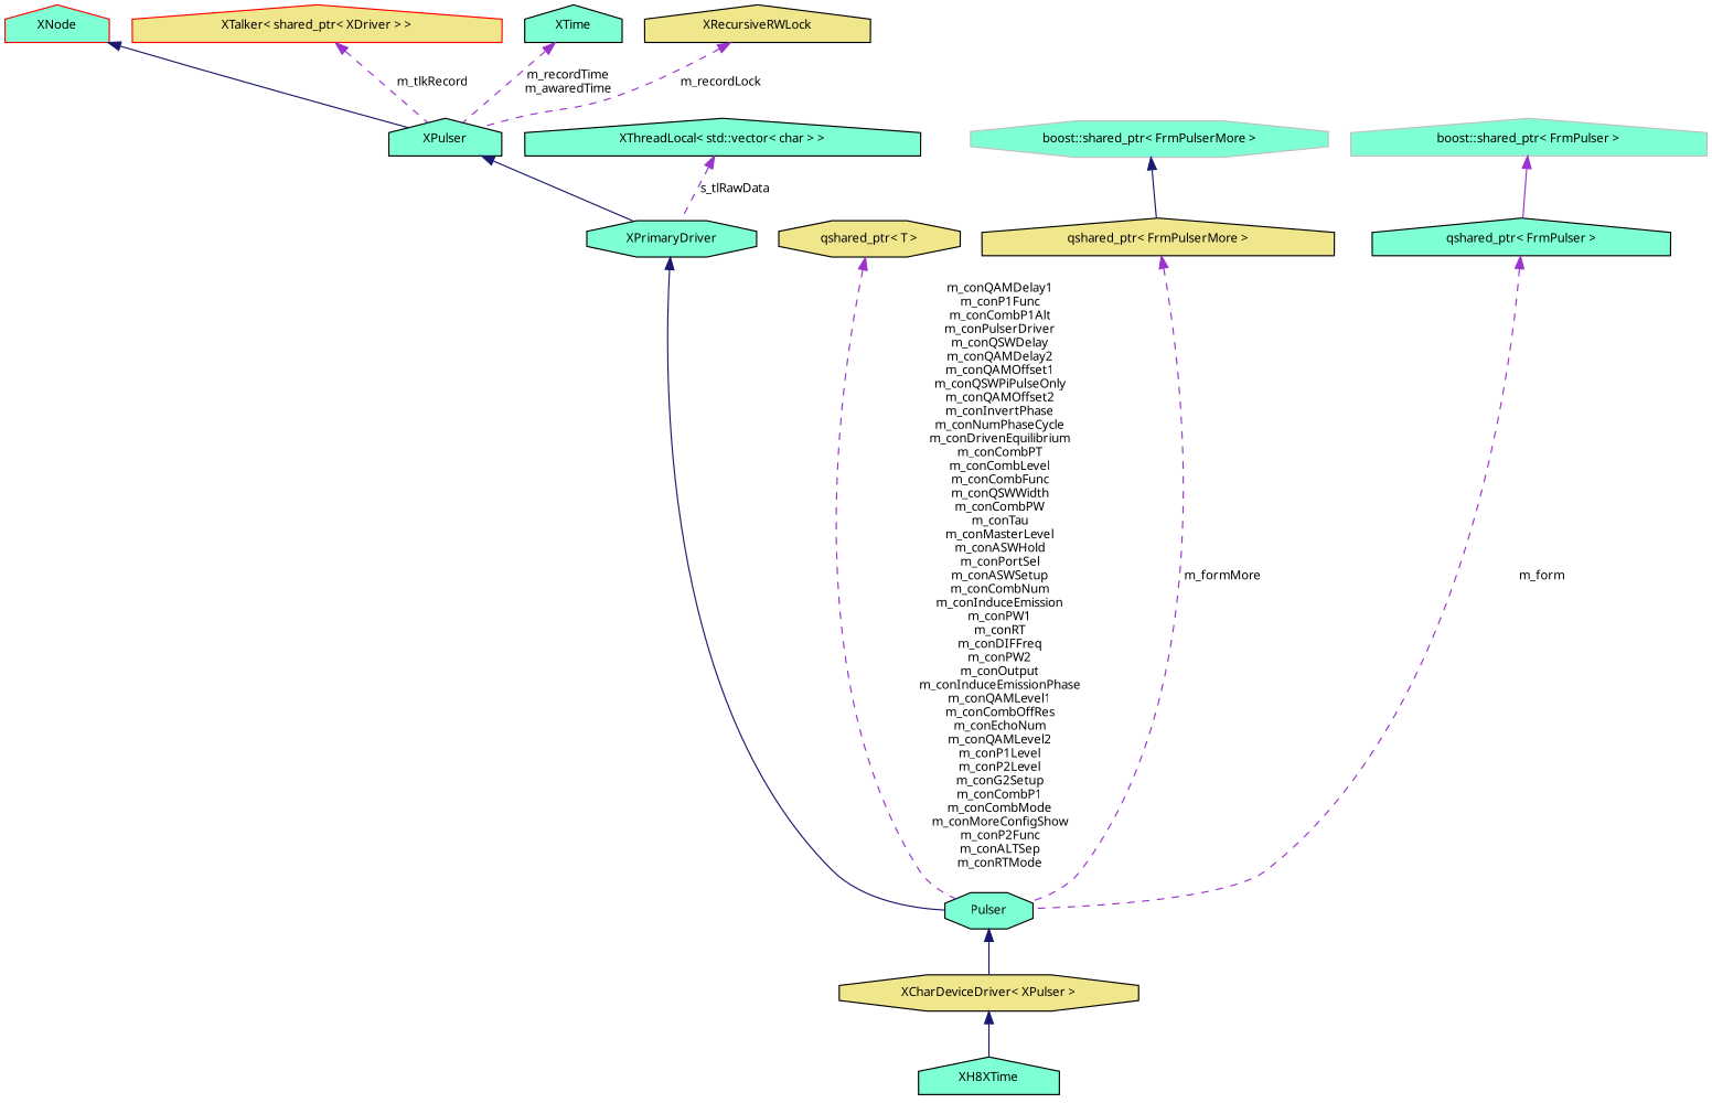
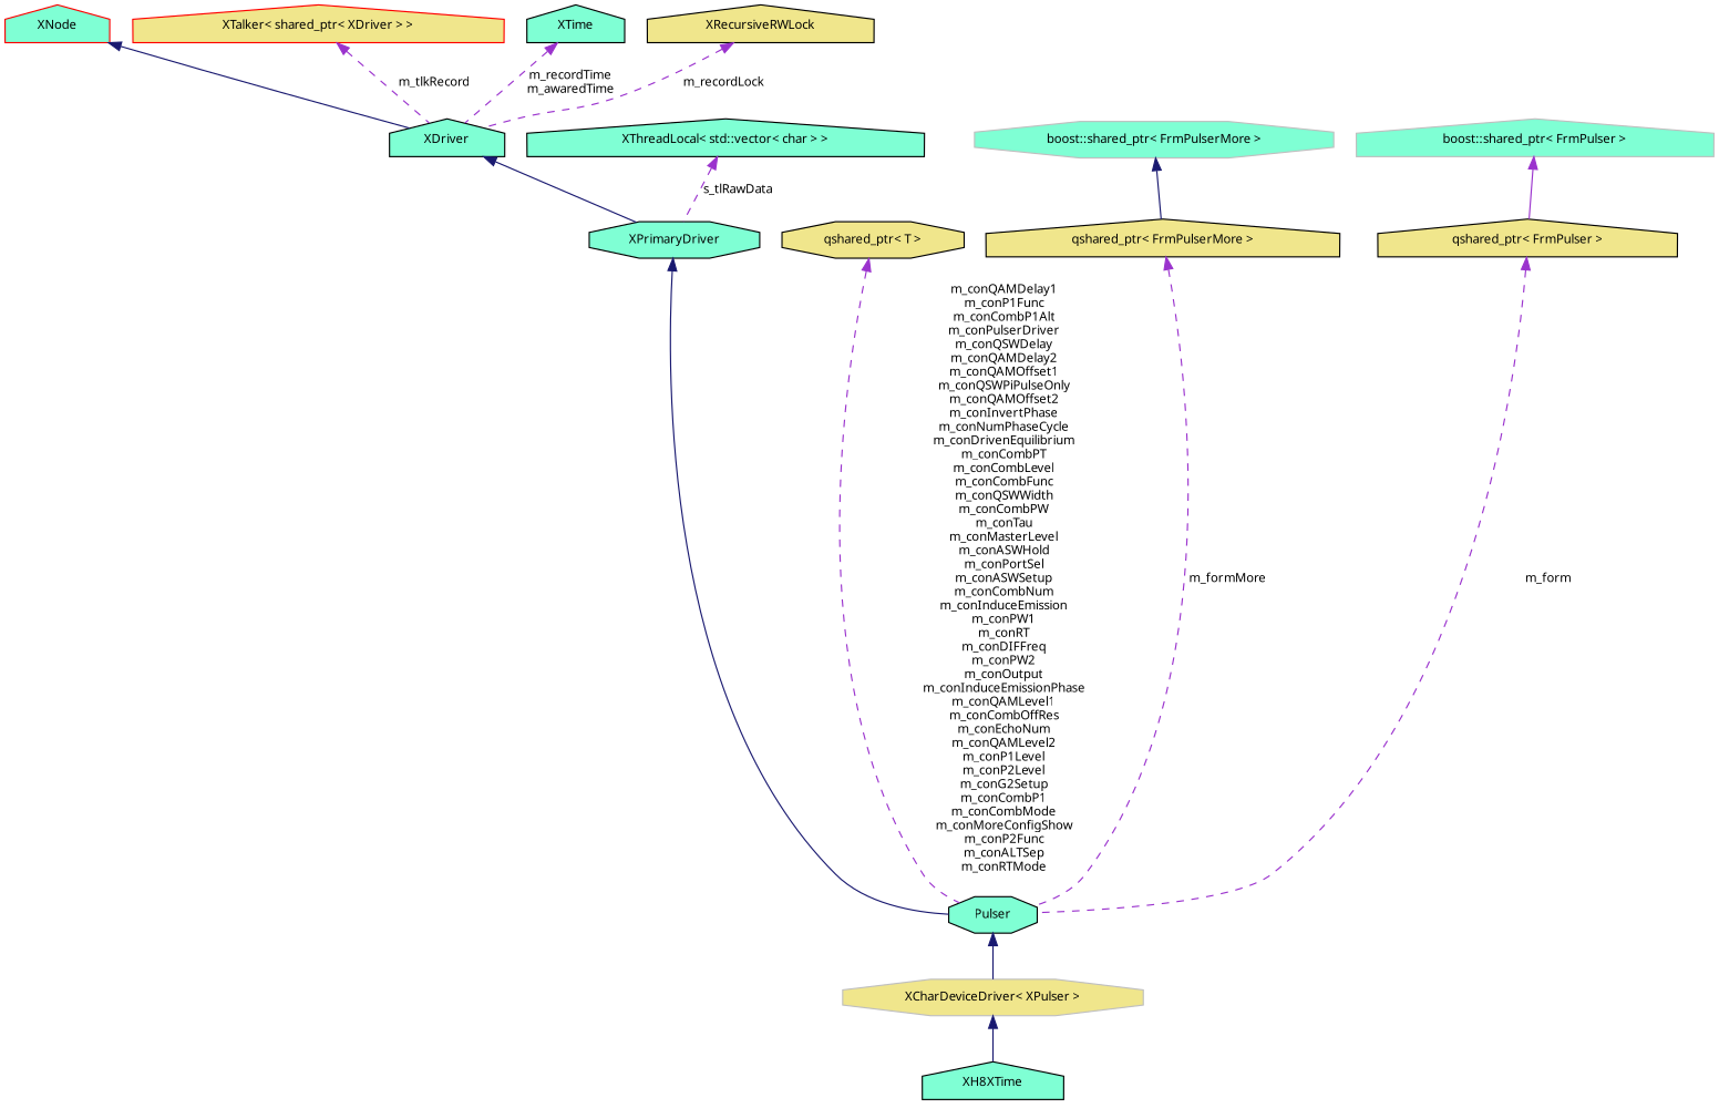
  digraph {
    node [color=black fillcolor=aquamarine fontname="FreeSans.ttf" fontsize=10 shape=house style=filled]
    edge [color=darkorchid3 dir=back fontname="FreeSans.ttf" fontsize=10 labelfontname="FreeSans.ttf" labelfontsize=10 style=solid]
    n1 [fontcolor=black height=0.2 label=XH8XTime width=0.4]
-   n2 [fillcolor=khaki height=0.2 label="XCharDeviceDriver\< XPulser \>" shape=octagon width=0.4]
+   n2 [color=grey75 fillcolor=khaki height=0.2 label="XCharDeviceDriver\< XPulser \>" shape=octagon width=0.4]
    n3 [height=0.2 label=Pulser shape=octagon width=0.4]
    n4 [height=0.2 label=XPrimaryDriver shape=octagon width=0.4]
-   n5 [height=0.2 label=XPulser width=0.4]
+   n5 [height=0.2 label=XDriver width=0.4]
    n6 [color=red height=0.2 label=XNode width=0.4]
    n7 [color=red fillcolor=khaki height=0.2 label="XTalker\< shared_ptr\< XDriver \> \>" width=0.4]
    n8 [height=0.2 label=XTime width=0.4]
    n9 [fillcolor=khaki height=0.2 label=XRecursiveRWLock width=0.4]
    n10 [height=0.2 label="XThreadLocal\< std::vector\< char \> \>" width=0.4]
    n11 [fillcolor=khaki height=0.2 label="qshared_ptr\< T \>" shape=octagon width=0.4]
    n12 [fillcolor=khaki height=0.2 label="qshared_ptr\< FrmPulserMore \>" width=0.4]
    n13 [color=grey75 height=0.2 label="boost::shared_ptr\< FrmPulserMore \>" shape=octagon width=0.4]
-   n14 [height=0.2 label="qshared_ptr\< FrmPulser \>" width=0.4]
+   n14 [fillcolor=khaki height=0.2 label="qshared_ptr\< FrmPulser \>" width=0.4]
    n15 [color=grey75 height=0.2 label="boost::shared_ptr\< FrmPulser \>" width=0.4]
    n2 -> n1 [color=midnightblue]
    n3 -> n2 [color=midnightblue]
    n4 -> n3 [color=midnightblue]
    n5 -> n4 [color=midnightblue]
    n6 -> n5 [color=midnightblue]
    n7 -> n5 [label=m_tlkRecord style=dashed]
    n8 -> n5 [label="m_recordTime\nm_awaredTime" style=dashed]
    n9 -> n5 [label=m_recordLock style=dashed]
    n10 -> n4 [label=s_tlRawData style=dashed]
    n11 -> n3 [label="m_conQAMDelay1\nm_conP1Func\nm_conCombP1Alt\nm_conPulserDriver\nm_conQSWDelay\nm_conQAMDelay2\nm_conQAMOffset1\nm_conQSWPiPulseOnly\nm_conQAMOffset2\nm_conInvertPhase\nm_conNumPhaseCycle\nm_conDrivenEquilibrium\nm_conCombPT\nm_conCombLevel\nm_conCombFunc\nm_conQSWWidth\nm_conCombPW\nm_conTau\nm_conMasterLevel\nm_conASWHold\nm_conPortSel\nm_conASWSetup\nm_conCombNum\nm_conInduceEmission\nm_conPW1\nm_conRT\nm_conDIFFreq\nm_conPW2\nm_conOutput\nm_conInduceEmissionPhase\nm_conQAMLevel1\nm_conCombOffRes\nm_conEchoNum\nm_conQAMLevel2\nm_conP1Level\nm_conP2Level\nm_conG2Setup\nm_conCombP1\nm_conCombMode\nm_conMoreConfigShow\nm_conP2Func\nm_conALTSep\nm_conRTMode" style=dashed]
    n12 -> n3 [label=m_formMore style=dashed]
    n13 -> n12 [color=midnightblue]
    n14 -> n3 [label=m_form style=dashed]
    n15 -> n14
  }
